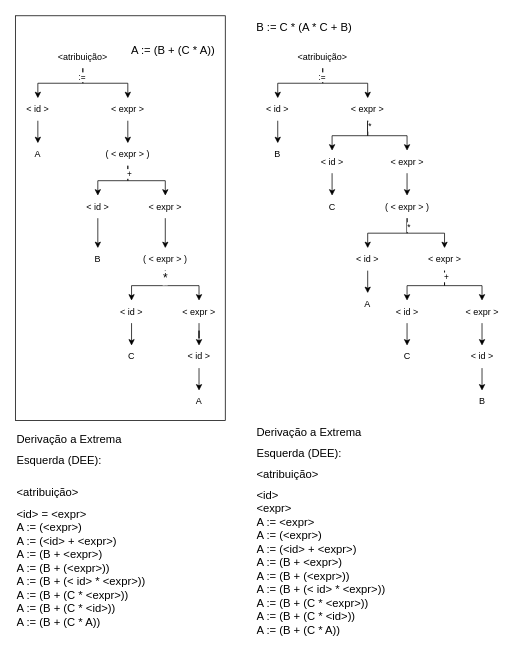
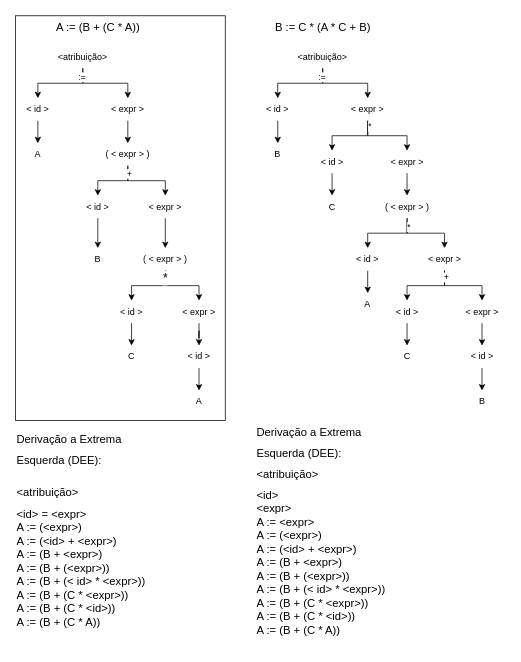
  <mxCell id="0" />
  <mxCell id="1" parent="0" />
  <mxCell id="2" value="" style="rounded=0;whiteSpace=wrap;html=1;" parent="1" vertex="1"><mxGeometry width="280" height="540" as="geometry" x="20" y="20" /></mxCell>
  <mxCell id="3" style="edgeStyle=orthogonalEdgeStyle;rounded=0;orthogonalLoop=1;jettySize=auto;html=1;entryX=0.5;entryY=0;entryDx=0;entryDy=0;" parent="1" source="6" target="8" edge="1"><mxGeometry relative="1" as="geometry" /></mxCell>
  <mxCell id="4" style="edgeStyle=orthogonalEdgeStyle;rounded=0;orthogonalLoop=1;jettySize=auto;html=1;exitX=0.5;exitY=1;exitDx=0;exitDy=0;entryX=0.5;entryY=0;entryDx=0;entryDy=0;" parent="1" source="6" target="10" edge="1"><mxGeometry relative="1" as="geometry" /></mxCell>
  <mxCell id="5" value=":=" style="edgeLabel;html=1;align=center;verticalAlign=middle;resizable=0;points=[];" parent="4" vertex="1" connectable="0"><mxGeometry x="-0.78" y="-2" relative="1" as="geometry"><mxPoint as="offset" /></mxGeometry></mxCell>
  <mxCell id="6" value="&amp;lt;atribuição&amp;gt;" style="text;html=1;align=center;verticalAlign=middle;whiteSpace=wrap;rounded=0;" parent="1" vertex="1"><mxGeometry x="80" y="60" width="60" height="30" as="geometry" /></mxCell>
  <mxCell id="7" style="edgeStyle=orthogonalEdgeStyle;rounded=0;orthogonalLoop=1;jettySize=auto;html=1;exitX=0.5;exitY=1;exitDx=0;exitDy=0;entryX=0.5;entryY=0;entryDx=0;entryDy=0;" parent="1" source="8" target="12" edge="1"><mxGeometry relative="1" as="geometry" /></mxCell>
  <mxCell id="8" value="&amp;lt; id &amp;gt;" style="text;html=1;align=center;verticalAlign=middle;whiteSpace=wrap;rounded=0;" parent="1" vertex="1"><mxGeometry y="130" width="60" height="30" as="geometry" x="20" /></mxCell>
  <mxCell id="9" style="edgeStyle=orthogonalEdgeStyle;rounded=0;orthogonalLoop=1;jettySize=auto;html=1;exitX=0.5;exitY=1;exitDx=0;exitDy=0;entryX=0.5;entryY=0;entryDx=0;entryDy=0;" parent="1" source="10" target="16" edge="1"><mxGeometry relative="1" as="geometry" /></mxCell>
  <mxCell id="10" value="&amp;lt; expr &amp;gt;" style="text;html=1;align=center;verticalAlign=middle;whiteSpace=wrap;rounded=0;" parent="1" vertex="1"><mxGeometry x="140" y="130" width="60" height="30" as="geometry" /></mxCell>
- <mxCell id="11" value="&lt;font style=&quot;font-size: 15px;&quot;&gt;A := (B + (C * A))&lt;/font&gt;" style="text;html=1;align=center;verticalAlign=middle;whiteSpace=wrap;rounded=0;fontSize=15;" parent="1" vertex="1"><mxGeometry x="162.5" y="50" width="135" height="30" as="geometry" /></mxCell>
+ <mxCell id="11" value="&lt;font style=&quot;font-size: 15px;&quot;&gt;A := (B + (C * A))&lt;/font&gt;" style="text;html=1;align=center;verticalAlign=middle;whiteSpace=wrap;rounded=0;fontSize=15;" parent="1" vertex="1"><mxGeometry x="62.5" width="135" height="30" as="geometry" y="20" /></mxCell>
  <mxCell id="12" value="A" style="text;html=1;align=center;verticalAlign=middle;whiteSpace=wrap;rounded=0;" parent="1" vertex="1"><mxGeometry y="190" width="60" height="30" as="geometry" x="20" /></mxCell>
  <mxCell id="13" style="edgeStyle=orthogonalEdgeStyle;rounded=0;orthogonalLoop=1;jettySize=auto;html=1;exitX=0.5;exitY=1;exitDx=0;exitDy=0;entryX=0.5;entryY=0;entryDx=0;entryDy=0;" parent="1" source="16" target="18" edge="1"><mxGeometry relative="1" as="geometry" /></mxCell>
  <mxCell id="14" style="edgeStyle=orthogonalEdgeStyle;rounded=0;orthogonalLoop=1;jettySize=auto;html=1;exitX=0.5;exitY=1;exitDx=0;exitDy=0;entryX=0.5;entryY=0;entryDx=0;entryDy=0;" parent="1" source="16" target="20" edge="1"><mxGeometry relative="1" as="geometry" /></mxCell>
  <mxCell id="15" value="+" style="edgeLabel;html=1;align=center;verticalAlign=middle;resizable=0;points=[];" parent="14" vertex="1" connectable="0"><mxGeometry x="-0.778" y="1" relative="1" as="geometry"><mxPoint as="offset" /></mxGeometry></mxCell>
  <mxCell id="16" value="( &amp;lt; expr &amp;gt; )" style="text;html=1;align=center;verticalAlign=middle;whiteSpace=wrap;rounded=0;" parent="1" vertex="1"><mxGeometry x="135" y="190" width="70" height="30" as="geometry" /></mxCell>
  <mxCell id="17" style="edgeStyle=orthogonalEdgeStyle;rounded=0;orthogonalLoop=1;jettySize=auto;html=1;exitX=0.5;exitY=1;exitDx=0;exitDy=0;entryX=0.5;entryY=0;entryDx=0;entryDy=0;" parent="1" source="18" target="30" edge="1"><mxGeometry relative="1" as="geometry" /></mxCell>
  <mxCell id="18" value="&amp;lt; id &amp;gt;" style="text;html=1;align=center;verticalAlign=middle;whiteSpace=wrap;rounded=0;" parent="1" vertex="1"><mxGeometry x="100" y="260" width="60" height="30" as="geometry" /></mxCell>
  <mxCell id="19" style="edgeStyle=orthogonalEdgeStyle;rounded=0;orthogonalLoop=1;jettySize=auto;html=1;exitX=0.5;exitY=1;exitDx=0;exitDy=0;entryX=0.5;entryY=0;entryDx=0;entryDy=0;" parent="1" source="20" target="25" edge="1"><mxGeometry relative="1" as="geometry" /></mxCell>
  <mxCell id="20" value="&amp;lt; expr &amp;gt;" style="text;html=1;align=center;verticalAlign=middle;whiteSpace=wrap;rounded=0;" parent="1" vertex="1"><mxGeometry x="190" y="260" width="60" height="30" as="geometry" /></mxCell>
  <mxCell id="21" style="edgeStyle=orthogonalEdgeStyle;rounded=0;orthogonalLoop=1;jettySize=auto;html=1;exitX=0.5;exitY=1;exitDx=0;exitDy=0;entryX=0.5;entryY=0;entryDx=0;entryDy=0;" parent="1" source="25" target="27" edge="1"><mxGeometry relative="1" as="geometry" /></mxCell>
  <mxCell id="22" style="edgeStyle=orthogonalEdgeStyle;rounded=0;orthogonalLoop=1;jettySize=auto;html=1;exitX=0.5;exitY=1;exitDx=0;exitDy=0;entryX=0.5;entryY=0;entryDx=0;entryDy=0;" parent="1" source="25" target="29" edge="1"><mxGeometry relative="1" as="geometry" /></mxCell>
  <mxCell id="23" value="*" style="edgeLabel;html=1;align=center;verticalAlign=middle;resizable=0;points=[];" parent="22" vertex="1" connectable="0"><mxGeometry x="-0.716" y="-1" relative="1" as="geometry"><mxPoint x="-1" as="offset" /></mxGeometry></mxCell>
  <mxCell id="24" value="&lt;font style=&quot;font-size: 16px;&quot;&gt;*&lt;/font&gt;" style="edgeLabel;html=1;align=center;verticalAlign=middle;resizable=0;points=[];" vertex="1" connectable="0" parent="22"><mxGeometry x="-0.783" y="-1" relative="1" as="geometry"><mxPoint as="offset" /></mxGeometry></mxCell>
  <mxCell id="25" value="( &amp;lt; expr &amp;gt; )" style="text;html=1;align=center;verticalAlign=middle;whiteSpace=wrap;rounded=0;" parent="1" vertex="1"><mxGeometry x="185" y="330" width="70" height="30" as="geometry" /></mxCell>
  <mxCell id="26" style="edgeStyle=orthogonalEdgeStyle;rounded=0;orthogonalLoop=1;jettySize=auto;html=1;exitX=0.5;exitY=1;exitDx=0;exitDy=0;entryX=0.5;entryY=0;entryDx=0;entryDy=0;" parent="1" source="27" target="33" edge="1"><mxGeometry relative="1" as="geometry" /></mxCell>
  <mxCell id="27" value="&amp;lt; id &amp;gt;" style="text;html=1;align=center;verticalAlign=middle;whiteSpace=wrap;rounded=0;" parent="1" vertex="1"><mxGeometry x="145" y="400" width="60" height="30" as="geometry" /></mxCell>
  <mxCell id="28" style="edgeStyle=orthogonalEdgeStyle;rounded=0;orthogonalLoop=1;jettySize=auto;html=1;exitX=0.5;exitY=1;exitDx=0;exitDy=0;" parent="1" source="29" target="32" edge="1"><mxGeometry relative="1" as="geometry" /></mxCell>
  <mxCell id="29" value="&amp;lt; expr &amp;gt;" style="text;html=1;align=center;verticalAlign=middle;whiteSpace=wrap;rounded=0;" parent="1" vertex="1"><mxGeometry x="235" y="400" width="60" height="30" as="geometry" /></mxCell>
  <mxCell id="30" value="B" style="text;html=1;align=center;verticalAlign=middle;whiteSpace=wrap;rounded=0;" parent="1" vertex="1"><mxGeometry x="100" y="330" width="60" height="30" as="geometry" /></mxCell>
  <mxCell id="31" style="edgeStyle=orthogonalEdgeStyle;rounded=0;orthogonalLoop=1;jettySize=auto;html=1;exitX=0.5;exitY=1;exitDx=0;exitDy=0;entryX=0.5;entryY=0;entryDx=0;entryDy=0;" parent="1" source="32" target="34" edge="1"><mxGeometry relative="1" as="geometry" /></mxCell>
  <mxCell id="32" value="&amp;lt; id &amp;gt;" style="text;html=1;align=center;verticalAlign=middle;whiteSpace=wrap;rounded=0;" parent="1" vertex="1"><mxGeometry x="235" y="460" width="60" height="30" as="geometry" /></mxCell>
  <mxCell id="33" value="C" style="text;html=1;align=center;verticalAlign=middle;whiteSpace=wrap;rounded=0;" parent="1" vertex="1"><mxGeometry x="145" y="460" width="60" height="30" as="geometry" /></mxCell>
  <mxCell id="34" value="A" style="text;html=1;align=center;verticalAlign=middle;whiteSpace=wrap;rounded=0;" parent="1" vertex="1"><mxGeometry x="235" y="520" width="60" height="30" as="geometry" /></mxCell>
- <mxCell id="35" value="&lt;font style=&quot;font-size: 15px;&quot;&gt;B := C * (A * C + B)&lt;/font&gt;" style="text;html=1;align=center;verticalAlign=middle;whiteSpace=wrap;rounded=0;fontSize=15;" parent="1" vertex="1"><mxGeometry x="337.5" y="20" width="135" height="30" as="geometry" /></mxCell>
+ <mxCell id="35" value="&lt;font style=&quot;font-size: 15px;&quot;&gt;B := C * (A * C + B)&lt;/font&gt;" style="text;html=1;align=center;verticalAlign=middle;whiteSpace=wrap;rounded=0;fontSize=15;" parent="1" vertex="1"><mxGeometry x="362.5" width="135" height="30" as="geometry" y="20" /></mxCell>
  <mxCell id="36" style="edgeStyle=orthogonalEdgeStyle;rounded=0;orthogonalLoop=1;jettySize=auto;html=1;entryX=0.5;entryY=0;entryDx=0;entryDy=0;" parent="1" source="39" target="41" edge="1"><mxGeometry relative="1" as="geometry" /></mxCell>
  <mxCell id="37" style="edgeStyle=orthogonalEdgeStyle;rounded=0;orthogonalLoop=1;jettySize=auto;html=1;exitX=0.5;exitY=1;exitDx=0;exitDy=0;entryX=0.5;entryY=0;entryDx=0;entryDy=0;" parent="1" source="39" target="45" edge="1"><mxGeometry relative="1" as="geometry" /></mxCell>
  <mxCell id="38" value=":=" style="edgeLabel;html=1;align=center;verticalAlign=middle;resizable=0;points=[];" parent="37" vertex="1" connectable="0"><mxGeometry x="-0.78" y="-2" relative="1" as="geometry"><mxPoint as="offset" /></mxGeometry></mxCell>
  <mxCell id="39" value="&amp;lt;atribuição&amp;gt;" style="text;html=1;align=center;verticalAlign=middle;whiteSpace=wrap;rounded=0;" parent="1" vertex="1"><mxGeometry x="400" y="60" width="60" height="30" as="geometry" /></mxCell>
  <mxCell id="40" style="edgeStyle=orthogonalEdgeStyle;rounded=0;orthogonalLoop=1;jettySize=auto;html=1;exitX=0.5;exitY=1;exitDx=0;exitDy=0;entryX=0.5;entryY=0;entryDx=0;entryDy=0;" parent="1" source="41" target="64" edge="1"><mxGeometry relative="1" as="geometry" /></mxCell>
  <mxCell id="41" value="&amp;lt; id &amp;gt;" style="text;html=1;align=center;verticalAlign=middle;whiteSpace=wrap;rounded=0;" parent="1" vertex="1"><mxGeometry x="340" y="130" width="60" height="30" as="geometry" /></mxCell>
  <mxCell id="42" style="edgeStyle=orthogonalEdgeStyle;rounded=0;orthogonalLoop=1;jettySize=auto;html=1;exitX=0.5;exitY=1;exitDx=0;exitDy=0;entryX=0.5;entryY=0;entryDx=0;entryDy=0;" parent="1" source="45" target="47" edge="1"><mxGeometry relative="1" as="geometry" /></mxCell>
  <mxCell id="43" style="edgeStyle=orthogonalEdgeStyle;rounded=0;orthogonalLoop=1;jettySize=auto;html=1;exitX=0.5;exitY=1;exitDx=0;exitDy=0;" parent="1" source="45" target="49" edge="1"><mxGeometry relative="1" as="geometry" /></mxCell>
  <mxCell id="44" value="*" style="edgeLabel;html=1;align=center;verticalAlign=middle;resizable=0;points=[];" parent="43" vertex="1" connectable="0"><mxGeometry x="-0.853" y="2" relative="1" as="geometry"><mxPoint as="offset" /></mxGeometry></mxCell>
  <mxCell id="45" value="&amp;lt; expr &amp;gt;" style="text;html=1;align=center;verticalAlign=middle;whiteSpace=wrap;rounded=0;" parent="1" vertex="1"><mxGeometry x="460" y="130" width="60" height="30" as="geometry" /></mxCell>
  <mxCell id="46" style="edgeStyle=orthogonalEdgeStyle;rounded=0;orthogonalLoop=1;jettySize=auto;html=1;exitX=0.5;exitY=1;exitDx=0;exitDy=0;entryX=0.5;entryY=0;entryDx=0;entryDy=0;" parent="1" source="47" target="65" edge="1"><mxGeometry relative="1" as="geometry" /></mxCell>
  <mxCell id="47" value="&amp;lt; id &amp;gt;" style="text;html=1;align=center;verticalAlign=middle;whiteSpace=wrap;rounded=0;" parent="1" vertex="1"><mxGeometry x="412.5" y="200" width="60" height="30" as="geometry" /></mxCell>
  <mxCell id="48" style="edgeStyle=orthogonalEdgeStyle;rounded=0;orthogonalLoop=1;jettySize=auto;html=1;exitX=0.5;exitY=1;exitDx=0;exitDy=0;entryX=0.5;entryY=0;entryDx=0;entryDy=0;" parent="1" source="49" target="53" edge="1"><mxGeometry relative="1" as="geometry" /></mxCell>
  <mxCell id="49" value="&amp;lt; expr &amp;gt;" style="text;html=1;align=center;verticalAlign=middle;whiteSpace=wrap;rounded=0;" parent="1" vertex="1"><mxGeometry x="512.5" y="200" width="60" height="30" as="geometry" /></mxCell>
  <mxCell id="50" style="edgeStyle=orthogonalEdgeStyle;rounded=0;orthogonalLoop=1;jettySize=auto;html=1;exitX=0.5;exitY=1;exitDx=0;exitDy=0;" parent="1" source="53" target="59" edge="1"><mxGeometry relative="1" as="geometry" /></mxCell>
  <mxCell id="51" style="edgeStyle=orthogonalEdgeStyle;rounded=0;orthogonalLoop=1;jettySize=auto;html=1;" parent="1" source="53" target="55" edge="1"><mxGeometry relative="1" as="geometry" /></mxCell>
  <mxCell id="52" value="*" style="edgeLabel;html=1;align=center;verticalAlign=middle;resizable=0;points=[];" parent="51" vertex="1" connectable="0"><mxGeometry x="-0.758" y="2" relative="1" as="geometry"><mxPoint as="offset" /></mxGeometry></mxCell>
  <mxCell id="53" value="( &amp;lt; expr &amp;gt; )" style="text;html=1;align=center;verticalAlign=middle;whiteSpace=wrap;rounded=0;" parent="1" vertex="1"><mxGeometry x="508.75" y="260" width="67.5" height="30" as="geometry" /></mxCell>
  <mxCell id="54" style="edgeStyle=orthogonalEdgeStyle;rounded=0;orthogonalLoop=1;jettySize=auto;html=1;exitX=0.5;exitY=1;exitDx=0;exitDy=0;entryX=0.5;entryY=0;entryDx=0;entryDy=0;" parent="1" source="55" target="66" edge="1"><mxGeometry relative="1" as="geometry" /></mxCell>
  <mxCell id="55" value="&amp;lt; id &amp;gt;" style="text;html=1;align=center;verticalAlign=middle;whiteSpace=wrap;rounded=0;" parent="1" vertex="1"><mxGeometry x="460" y="330" width="60" height="30" as="geometry" /></mxCell>
  <mxCell id="56" style="edgeStyle=orthogonalEdgeStyle;rounded=0;orthogonalLoop=1;jettySize=auto;html=1;exitX=0.5;exitY=1;exitDx=0;exitDy=0;" parent="1" source="59" target="63" edge="1"><mxGeometry relative="1" as="geometry" /></mxCell>
  <mxCell id="57" style="edgeStyle=orthogonalEdgeStyle;rounded=0;orthogonalLoop=1;jettySize=auto;html=1;exitX=0.5;exitY=1;exitDx=0;exitDy=0;" parent="1" source="59" target="61" edge="1"><mxGeometry relative="1" as="geometry" /></mxCell>
  <mxCell id="58" value="+" style="edgeLabel;html=1;align=center;verticalAlign=middle;resizable=0;points=[];" parent="57" vertex="1" connectable="0"><mxGeometry x="-0.831" y="2" relative="1" as="geometry"><mxPoint as="offset" /></mxGeometry></mxCell>
  <mxCell id="59" value="&amp;lt; expr &amp;gt;" style="text;html=1;align=center;verticalAlign=middle;whiteSpace=wrap;rounded=0;" parent="1" vertex="1"><mxGeometry x="562.5" y="330" width="60" height="30" as="geometry" /></mxCell>
  <mxCell id="60" style="edgeStyle=orthogonalEdgeStyle;rounded=0;orthogonalLoop=1;jettySize=auto;html=1;exitX=0.5;exitY=1;exitDx=0;exitDy=0;entryX=0.5;entryY=0;entryDx=0;entryDy=0;" parent="1" source="61" target="67" edge="1"><mxGeometry relative="1" as="geometry" /></mxCell>
  <mxCell id="61" value="&amp;lt; id &amp;gt;" style="text;html=1;align=center;verticalAlign=middle;whiteSpace=wrap;rounded=0;" parent="1" vertex="1"><mxGeometry x="512.5" y="400" width="60" height="30" as="geometry" /></mxCell>
  <mxCell id="62" style="edgeStyle=orthogonalEdgeStyle;rounded=0;orthogonalLoop=1;jettySize=auto;html=1;exitX=0.5;exitY=1;exitDx=0;exitDy=0;entryX=0.5;entryY=0;entryDx=0;entryDy=0;" parent="1" source="63" edge="1"><mxGeometry relative="1" as="geometry"><mxPoint x="642.5" y="460" as="targetPoint" /></mxGeometry></mxCell>
  <mxCell id="63" value="&amp;lt; expr &amp;gt;" style="text;html=1;align=center;verticalAlign=middle;whiteSpace=wrap;rounded=0;" parent="1" vertex="1"><mxGeometry x="612.5" y="400" width="60" height="30" as="geometry" /></mxCell>
  <mxCell id="64" value="B" style="text;html=1;align=center;verticalAlign=middle;whiteSpace=wrap;rounded=0;" parent="1" vertex="1"><mxGeometry x="340" y="190" width="60" height="30" as="geometry" /></mxCell>
  <mxCell id="65" value="C" style="text;html=1;align=center;verticalAlign=middle;whiteSpace=wrap;rounded=0;" parent="1" vertex="1"><mxGeometry x="412.5" y="260" width="60" height="30" as="geometry" /></mxCell>
  <mxCell id="66" value="A" style="text;html=1;align=center;verticalAlign=middle;whiteSpace=wrap;rounded=0;" parent="1" vertex="1"><mxGeometry x="460" y="390" width="60" height="30" as="geometry" /></mxCell>
  <mxCell id="67" value="C" style="text;html=1;align=center;verticalAlign=middle;whiteSpace=wrap;rounded=0;" parent="1" vertex="1"><mxGeometry x="512.5" y="460" width="60" height="30" as="geometry" /></mxCell>
  <mxCell id="68" style="edgeStyle=orthogonalEdgeStyle;rounded=0;orthogonalLoop=1;jettySize=auto;html=1;exitX=0.5;exitY=1;exitDx=0;exitDy=0;entryX=0.5;entryY=0;entryDx=0;entryDy=0;" parent="1" source="69" target="70" edge="1"><mxGeometry relative="1" as="geometry" /></mxCell>
  <mxCell id="69" value="&amp;lt; id &amp;gt;" style="text;html=1;align=center;verticalAlign=middle;whiteSpace=wrap;rounded=0;" parent="1" vertex="1"><mxGeometry x="612.5" y="460" width="60" height="30" as="geometry" /></mxCell>
  <mxCell id="70" value="B" style="text;html=1;align=center;verticalAlign=middle;whiteSpace=wrap;rounded=0;" parent="1" vertex="1"><mxGeometry x="612.5" y="520" width="60" height="30" as="geometry" /></mxCell>
  <mxCell id="71" value="&lt;h1 style=&quot;margin-top: 0px; font-size: 15px;&quot;&gt;&lt;span style=&quot;font-weight: 400;&quot;&gt;Derivação a Extrema&lt;/span&gt;&lt;/h1&gt;&lt;h1 style=&quot;margin-top: 0px; font-size: 15px;&quot;&gt;&lt;span style=&quot;font-weight: 400;&quot;&gt;Esquerda (DEE):&lt;/span&gt;&lt;/h1&gt;&lt;div&gt;&lt;span style=&quot;font-weight: 400;&quot;&gt;&lt;br&gt;&lt;/span&gt;&lt;/div&gt;&lt;h1 style=&quot;margin-top: 0px; font-size: 15px;&quot;&gt;&lt;font style=&quot;font-size: 15px;&quot;&gt;&lt;span style=&quot;background-color: initial; font-weight: normal;&quot;&gt;&amp;lt;atribuição&amp;gt;&lt;/span&gt;&lt;/font&gt;&lt;/h1&gt;&lt;div&gt;&lt;font style=&quot;font-size: 15px;&quot;&gt;&lt;span style=&quot;background-color: initial; font-weight: normal;&quot;&gt;&amp;lt;id&amp;gt; = &amp;lt;expr&amp;gt;&lt;/span&gt;&lt;/font&gt;&lt;/div&gt;&lt;div style=&quot;font-size: 15px;&quot;&gt;&lt;span style=&quot;background-color: initial;&quot;&gt;&lt;font style=&quot;font-size: 15px;&quot;&gt;A := (&amp;lt;expr&amp;gt;)&lt;/font&gt;&lt;/span&gt;&lt;/div&gt;&lt;div style=&quot;font-size: 15px;&quot;&gt;&lt;span style=&quot;background-color: initial;&quot;&gt;&lt;font style=&quot;font-size: 15px;&quot;&gt;A := (&amp;lt;id&amp;gt; + &amp;lt;expr&amp;gt;)&lt;/font&gt;&lt;/span&gt;&lt;/div&gt;&lt;div style=&quot;font-size: 15px;&quot;&gt;&lt;span style=&quot;background-color: initial;&quot;&gt;&lt;font style=&quot;font-size: 15px;&quot;&gt;A := (B + &amp;lt;expr&amp;gt;)&lt;/font&gt;&lt;/span&gt;&lt;/div&gt;&lt;div style=&quot;font-size: 15px;&quot;&gt;&lt;span style=&quot;background-color: initial;&quot;&gt;&lt;font style=&quot;font-size: 15px;&quot;&gt;A := (B + (&amp;lt;expr&amp;gt;))&amp;nbsp;&lt;/font&gt;&lt;/span&gt;&lt;/div&gt;&lt;div style=&quot;font-size: 15px;&quot;&gt;&lt;span style=&quot;background-color: initial;&quot;&gt;&lt;font style=&quot;font-size: 15px;&quot;&gt;A := (B + (&amp;lt; id&amp;gt; * &amp;lt;expr&amp;gt;))&lt;/font&gt;&lt;/span&gt;&lt;/div&gt;&lt;div style=&quot;font-size: 15px;&quot;&gt;&lt;span style=&quot;background-color: initial;&quot;&gt;&lt;font style=&quot;font-size: 15px;&quot;&gt;A := (B + (C * &amp;lt;expr&amp;gt;))&lt;br&gt;A := (B + (C * &amp;lt;id&amp;gt;))&lt;br&gt;A := (B + (C * A))&amp;nbsp;&lt;/font&gt;&lt;/span&gt;&lt;/div&gt;" style="text;html=1;whiteSpace=wrap;overflow=hidden;rounded=0;" vertex="1" parent="1"><mxGeometry y="570" width="180" height="290" as="geometry" x="20" /></mxCell>
  <mxCell id="72" value="&lt;h1 style=&quot;margin-top: 0px; font-size: 15px;&quot;&gt;&lt;span style=&quot;font-weight: 400;&quot;&gt;Derivação a Extrema&lt;/span&gt;&lt;/h1&gt;&lt;h1 style=&quot;margin-top: 0px; font-size: 15px;&quot;&gt;&lt;span style=&quot;font-weight: 400;&quot;&gt;Esquerda (DEE):&lt;/span&gt;&lt;/h1&gt;&lt;h1 style=&quot;margin-top: 0px; font-size: 15px;&quot;&gt;&lt;font style=&quot;font-size: 15px;&quot;&gt;&lt;span style=&quot;background-color: initial; font-weight: normal;&quot;&gt;&amp;lt;atribuição&amp;gt;&lt;/span&gt;&lt;br&gt;&lt;/font&gt;&lt;/h1&gt;&lt;div style=&quot;font-size: 15px;&quot;&gt;&lt;font style=&quot;font-size: 15px;&quot;&gt;&lt;span style=&quot;background-color: initial; font-weight: normal;&quot;&gt;&amp;lt;id&amp;gt;&amp;nbsp;&lt;/span&gt;&lt;span style=&quot;color: rgba(0, 0, 0, 0); font-family: monospace; text-wrap: nowrap; background-color: initial;&quot;&gt;%3CmxGraphModel%3E%3Croot%3E%3CmxCell%20id%3D%220%22%2F%3E%3CmxCell%20id%3D%221%22%20parent%3D%220%22%2F%3E%3CmxCell%20id%3D%222%22%20value%3D%22%3A%3D%22%20style%3D%22edgeLabel%3Bhtml%3D1%3Balign%3Dcenter%3BverticalAlign%3Dmiddle%3Bresizable%3D0%3Bpoints%3D%5B%5D%3B%22%20vertex%3D%221%22%20connectable%3D%220%22%20parent%3D%221%22%3E%3CmxGeometry%20x%3D%2288%22%20y%3D%2280.588%22%20as%3D%22geometry%22%2F%3E%3C%2FmxCell%3E%3C%2Froot%3E%3C%2FmxGraphModel%3E&lt;/span&gt;&lt;span style=&quot;color: rgba(0, 0, 0, 0); font-family: monospace; text-wrap: nowrap; background-color: initial;&quot;&gt;%3CmxGraphModel%3E%3Croot%3E%3CmxCell%20id%3D%220%22%2F%3E%3CmxCell%20id%3D%221%22%20parent%3D%220%22%2F%3E%3CmxCell%20id%3D%222%22%20value%3D%22%3A%3D%22%20style%3D%22edgeLabel%3Bhtml%3D1%3Balign%3Dcenter%3BverticalAlign%3Dmiddle%3Bresizable%3D0%3Bpoints%3D%5B%5D%3B%22%20vertex%3D%221%22%20connectable%3D%220%22%20parent%3D%221%22%3E%3CmxGeometry%20x%3D%2288%22%20y%3D%2280.588%22%20as%3D%22geometry%22%2F%3E%3C%2FmxCell%3E%3C%2Froot%3E%3C%2FmxGraphModel%3E:=&lt;/span&gt;&lt;span style=&quot;background-color: initial;&quot;&gt;:= &amp;lt;expr&amp;gt;&lt;/span&gt;&lt;/font&gt;&lt;/div&gt;&lt;div style=&quot;font-size: 15px;&quot;&gt;&lt;span style=&quot;background-color: initial;&quot;&gt;&lt;font style=&quot;font-size: 15px;&quot;&gt;A := &amp;lt;expr&amp;gt;&lt;br&gt;A := (&amp;lt;expr&amp;gt;)&lt;/font&gt;&lt;/span&gt;&lt;/div&gt;&lt;div style=&quot;font-size: 15px;&quot;&gt;&lt;span style=&quot;background-color: initial;&quot;&gt;&lt;font style=&quot;font-size: 15px;&quot;&gt;A := (&amp;lt;id&amp;gt; + &amp;lt;expr&amp;gt;)&lt;/font&gt;&lt;/span&gt;&lt;/div&gt;&lt;div style=&quot;font-size: 15px;&quot;&gt;&lt;span style=&quot;background-color: initial;&quot;&gt;&lt;font style=&quot;font-size: 15px;&quot;&gt;A := (B + &amp;lt;expr&amp;gt;)&lt;/font&gt;&lt;/span&gt;&lt;/div&gt;&lt;div style=&quot;font-size: 15px;&quot;&gt;&lt;span style=&quot;background-color: initial;&quot;&gt;&lt;font style=&quot;font-size: 15px;&quot;&gt;A := (B + (&amp;lt;expr&amp;gt;))&amp;nbsp;&lt;/font&gt;&lt;/span&gt;&lt;/div&gt;&lt;div style=&quot;font-size: 15px;&quot;&gt;&lt;span style=&quot;background-color: initial;&quot;&gt;&lt;font style=&quot;font-size: 15px;&quot;&gt;A := (B + (&amp;lt; id&amp;gt; * &amp;lt;expr&amp;gt;))&lt;/font&gt;&lt;/span&gt;&lt;/div&gt;&lt;div style=&quot;font-size: 15px;&quot;&gt;&lt;span style=&quot;background-color: initial;&quot;&gt;&lt;font style=&quot;font-size: 15px;&quot;&gt;A := (B + (C * &amp;lt;expr&amp;gt;))&lt;br&gt;A := (B + (C * &amp;lt;id&amp;gt;))&lt;br&gt;A := (B + (C * A))&amp;nbsp;&lt;/font&gt;&lt;/span&gt;&lt;/div&gt;" style="text;html=1;whiteSpace=wrap;overflow=hidden;rounded=0;" vertex="1" parent="1"><mxGeometry x="340" y="560" width="180" height="290" as="geometry" /></mxCell>
